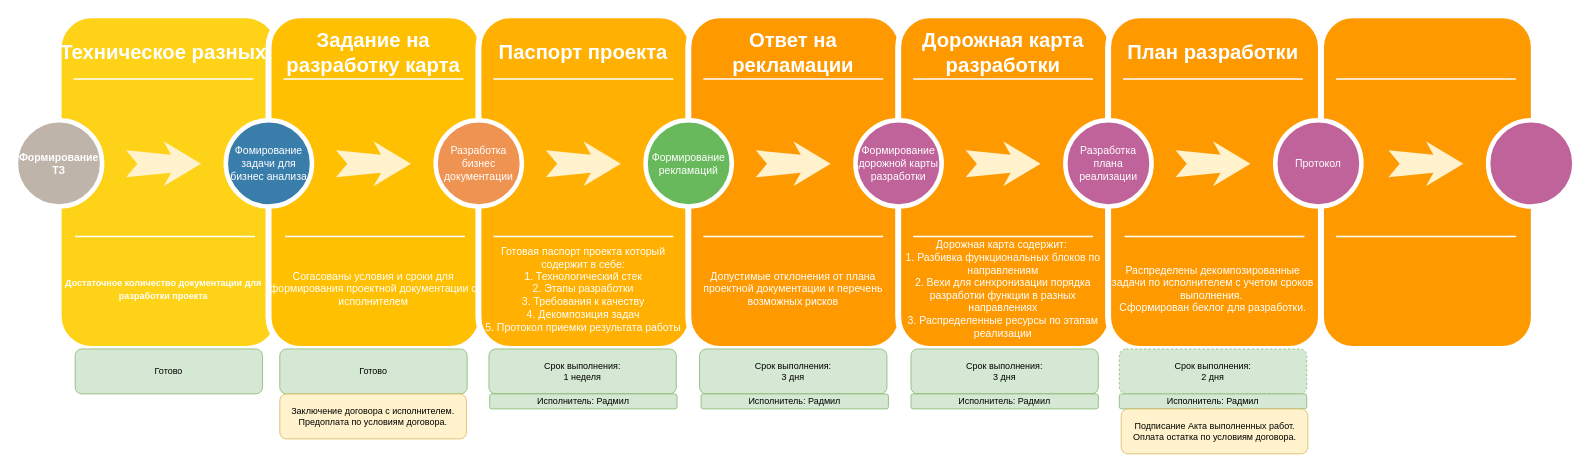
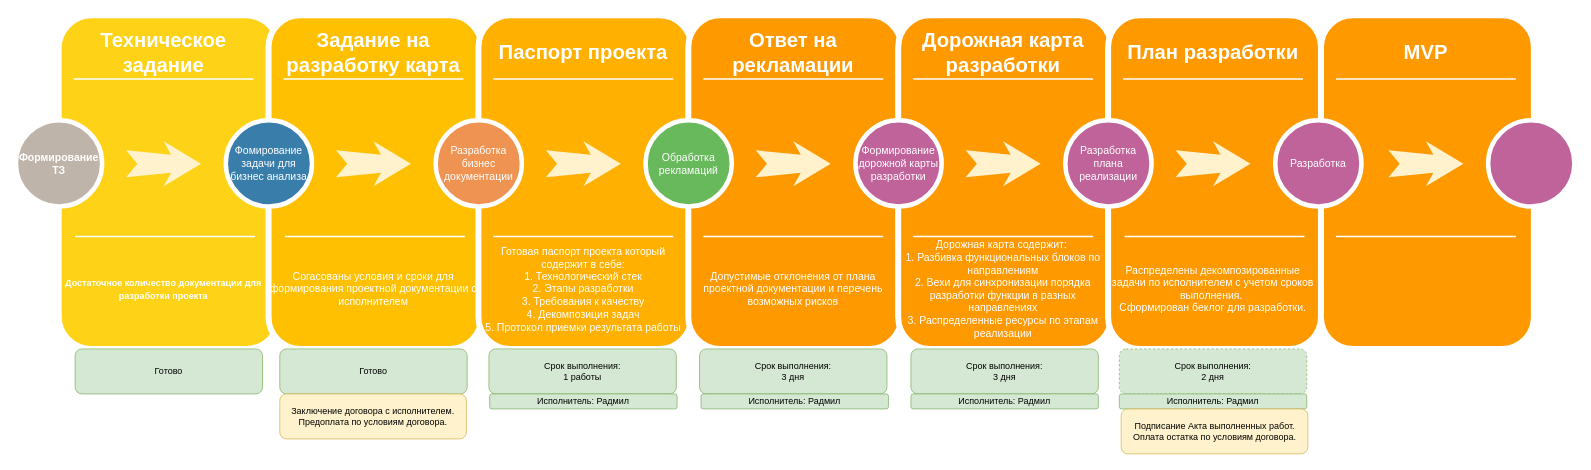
  <mxCell id="0" />
  <mxCell id="1" parent="0" />
  <mxCell id="2" value="" style="whiteSpace=wrap;html=1;rounded=1;shadow=0;strokeWidth=8;fontSize=20;align=center;fillColor=#FED217;strokeColor=#FFFFFF;" parent="1" vertex="1"><mxGeometry x="77" y="20" width="294" height="445" as="geometry" /></mxCell>
- <mxCell id="3" value="Техническое разных" style="text;html=1;strokeColor=none;fillColor=none;align=center;verticalAlign=middle;whiteSpace=wrap;rounded=0;shadow=0;fontSize=27;fontColor=#FFFFFF;fontStyle=1" parent="1" vertex="1"><mxGeometry x="77" y="40" width="280" height="60" as="geometry" /></mxCell>
+ <mxCell id="3" value="Техническое задание" style="text;html=1;strokeColor=none;fillColor=none;align=center;verticalAlign=middle;whiteSpace=wrap;rounded=0;shadow=0;fontSize=27;fontColor=#FFFFFF;fontStyle=1" parent="1" vertex="1"><mxGeometry x="77" y="40" width="280" height="60" as="geometry" /></mxCell>
  <mxCell id="4" value="&lt;b&gt;&lt;font style=&quot;font-size: 12px;&quot;&gt;Достаточное количество документации для разработки проекта&lt;/font&gt;&lt;/b&gt;" style="text;html=1;strokeColor=none;fillColor=none;align=center;verticalAlign=middle;whiteSpace=wrap;rounded=0;shadow=0;fontSize=14;fontColor=#FFFFFF;" parent="1" vertex="1"><mxGeometry x="77" y="340" width="280" height="90" as="geometry" /></mxCell>
  <mxCell id="5" value="" style="line;strokeWidth=2;html=1;rounded=0;shadow=0;fontSize=27;align=center;fillColor=none;strokeColor=#FFFFFF;" parent="1" vertex="1"><mxGeometry x="97" y="100" width="240" height="10" as="geometry" /></mxCell>
  <mxCell id="6" value="" style="line;strokeWidth=2;html=1;rounded=0;shadow=0;fontSize=27;align=center;fillColor=none;strokeColor=#FFFFFF;" parent="1" vertex="1"><mxGeometry x="99" y="310" width="240" height="10" as="geometry" /></mxCell>
  <mxCell id="7" value="&lt;b&gt;Формирование&lt;br&gt;ТЗ&lt;/b&gt;" style="ellipse;whiteSpace=wrap;html=1;rounded=0;shadow=0;strokeWidth=6;fontSize=14;align=center;fillColor=#BFB4A9;strokeColor=#FFFFFF;fontColor=#FFFFFF;" parent="1" vertex="1"><mxGeometry x="20" y="160" width="115" height="115" as="geometry" /></mxCell>
  <mxCell id="8" value="" style="html=1;shadow=0;dashed=0;align=center;verticalAlign=middle;shape=mxgraph.arrows2.stylisedArrow;dy=0.6;dx=40;notch=15;feather=0.4;rounded=0;strokeWidth=1;fontSize=27;strokeColor=none;fillColor=#fff2cc;" parent="1" vertex="1"><mxGeometry x="167" y="188" width="100" height="60" as="geometry" /></mxCell>
  <mxCell id="9" value="" style="whiteSpace=wrap;html=1;rounded=1;shadow=0;strokeWidth=8;fontSize=20;align=center;fillColor=#FFC001;strokeColor=#FFFFFF;" parent="1" vertex="1"><mxGeometry x="357" y="20" width="284" height="445" as="geometry" /></mxCell>
  <mxCell id="10" value="Задание на разработку карта" style="text;html=1;strokeColor=none;fillColor=none;align=center;verticalAlign=middle;whiteSpace=wrap;rounded=0;shadow=0;fontSize=27;fontColor=#FFFFFF;fontStyle=1" parent="1" vertex="1"><mxGeometry x="357" y="40" width="280" height="60" as="geometry" /></mxCell>
  <mxCell id="11" value="Согасованы условия и сроки для формирования проектной документации с исполнителем" style="text;html=1;strokeColor=none;fillColor=none;align=center;verticalAlign=middle;whiteSpace=wrap;rounded=0;shadow=0;fontSize=14;fontColor=#FFFFFF;" parent="1" vertex="1"><mxGeometry x="357" y="340" width="280" height="90" as="geometry" /></mxCell>
  <mxCell id="12" value="" style="line;strokeWidth=2;html=1;rounded=0;shadow=0;fontSize=27;align=center;fillColor=none;strokeColor=#FFFFFF;" parent="1" vertex="1"><mxGeometry x="377" y="100" width="240" height="10" as="geometry" /></mxCell>
  <mxCell id="13" value="" style="line;strokeWidth=2;html=1;rounded=0;shadow=0;fontSize=27;align=center;fillColor=none;strokeColor=#FFFFFF;" parent="1" vertex="1"><mxGeometry x="379" y="310" width="240" height="10" as="geometry" /></mxCell>
  <mxCell id="14" value="Фомирование задачи для бизнес анализа" style="ellipse;whiteSpace=wrap;html=1;rounded=0;shadow=0;strokeWidth=6;fontSize=14;align=center;fillColor=#397DAA;strokeColor=#FFFFFF;fontColor=#FFFFFF;" parent="1" vertex="1"><mxGeometry x="300" y="160" width="115" height="115" as="geometry" /></mxCell>
  <mxCell id="15" value="" style="html=1;shadow=0;dashed=0;align=center;verticalAlign=middle;shape=mxgraph.arrows2.stylisedArrow;dy=0.6;dx=40;notch=15;feather=0.4;rounded=0;strokeWidth=1;fontSize=27;strokeColor=none;fillColor=#fff2cc;" parent="1" vertex="1"><mxGeometry x="447" y="188" width="100" height="60" as="geometry" /></mxCell>
  <mxCell id="16" value="" style="whiteSpace=wrap;html=1;rounded=1;shadow=0;strokeWidth=8;fontSize=20;align=center;fillColor=#FFB001;strokeColor=#FFFFFF;" parent="1" vertex="1"><mxGeometry x="637" y="20" width="284" height="445" as="geometry" /></mxCell>
  <mxCell id="17" value="Паспорт проекта" style="text;html=1;strokeColor=none;fillColor=none;align=center;verticalAlign=middle;whiteSpace=wrap;rounded=0;shadow=0;fontSize=27;fontColor=#FFFFFF;fontStyle=1" parent="1" vertex="1"><mxGeometry x="637" y="40" width="280" height="60" as="geometry" /></mxCell>
  <mxCell id="18" value="Готовая паспорт проекта который содержит в себе:&lt;br&gt;1. Технологический стек&lt;br&gt;2. Этапы разработки&lt;br&gt;3. Требования к качеству&lt;br&gt;4. Декомпозиция задач&lt;br&gt;5. Протокол приемки результата работы" style="text;html=1;strokeColor=none;fillColor=none;align=center;verticalAlign=middle;whiteSpace=wrap;rounded=0;shadow=0;fontSize=14;fontColor=#FFFFFF;" parent="1" vertex="1"><mxGeometry x="637" y="340" width="280" height="90" as="geometry" /></mxCell>
  <mxCell id="19" value="" style="line;strokeWidth=2;html=1;rounded=0;shadow=0;fontSize=27;align=center;fillColor=none;strokeColor=#FFFFFF;" parent="1" vertex="1"><mxGeometry x="657" y="100" width="240" height="10" as="geometry" /></mxCell>
  <mxCell id="20" value="" style="line;strokeWidth=2;html=1;rounded=0;shadow=0;fontSize=27;align=center;fillColor=none;strokeColor=#FFFFFF;" parent="1" vertex="1"><mxGeometry x="657" y="310" width="240" height="10" as="geometry" /></mxCell>
  <mxCell id="21" value="Разработка бизнес документации" style="ellipse;whiteSpace=wrap;html=1;rounded=0;shadow=0;strokeWidth=6;fontSize=14;align=center;fillColor=#EF9353;strokeColor=#FFFFFF;fontColor=#FFFFFF;" parent="1" vertex="1"><mxGeometry x="580" y="160" width="115" height="115" as="geometry" /></mxCell>
  <mxCell id="22" value="" style="html=1;shadow=0;dashed=0;align=center;verticalAlign=middle;shape=mxgraph.arrows2.stylisedArrow;dy=0.6;dx=40;notch=15;feather=0.4;rounded=0;strokeWidth=1;fontSize=27;strokeColor=none;fillColor=#fff2cc;" parent="1" vertex="1"><mxGeometry x="727" y="188" width="100" height="60" as="geometry" /></mxCell>
  <mxCell id="23" value="" style="whiteSpace=wrap;html=1;rounded=1;shadow=0;strokeWidth=8;fontSize=20;align=center;fillColor=#FE9900;strokeColor=#FFFFFF;" parent="1" vertex="1"><mxGeometry x="917" y="20" width="284" height="445" as="geometry" /></mxCell>
  <mxCell id="24" value="Ответ на рекламации" style="text;html=1;strokeColor=none;fillColor=none;align=center;verticalAlign=middle;whiteSpace=wrap;rounded=0;shadow=0;fontSize=27;fontColor=#FFFFFF;fontStyle=1" parent="1" vertex="1"><mxGeometry x="917" y="40" width="280" height="60" as="geometry" /></mxCell>
  <mxCell id="25" value="Допустимые отклонения от плана проектной документации и перечень возможных рисков" style="text;html=1;strokeColor=none;fillColor=none;align=center;verticalAlign=middle;whiteSpace=wrap;rounded=0;shadow=0;fontSize=14;fontColor=#FFFFFF;" parent="1" vertex="1"><mxGeometry x="917" y="340" width="280" height="90" as="geometry" /></mxCell>
  <mxCell id="26" value="" style="line;strokeWidth=2;html=1;rounded=0;shadow=0;fontSize=27;align=center;fillColor=none;strokeColor=#FFFFFF;" parent="1" vertex="1"><mxGeometry x="937" y="100" width="240" height="10" as="geometry" /></mxCell>
  <mxCell id="27" value="" style="line;strokeWidth=2;html=1;rounded=0;shadow=0;fontSize=27;align=center;fillColor=none;strokeColor=#FFFFFF;" parent="1" vertex="1"><mxGeometry x="937" y="310" width="240" height="10" as="geometry" /></mxCell>
- <mxCell id="28" value="Формирование рекламаций" style="ellipse;whiteSpace=wrap;html=1;rounded=0;shadow=0;strokeWidth=6;fontSize=14;align=center;fillColor=#68B85C;strokeColor=#FFFFFF;fontColor=#FFFFFF;" parent="1" vertex="1"><mxGeometry x="860" y="160" width="115" height="115" as="geometry" /></mxCell>
+ <mxCell id="28" value="Обработка рекламаций" style="ellipse;whiteSpace=wrap;html=1;rounded=0;shadow=0;strokeWidth=6;fontSize=14;align=center;fillColor=#68B85C;strokeColor=#FFFFFF;fontColor=#FFFFFF;" parent="1" vertex="1"><mxGeometry x="860" y="160" width="115" height="115" as="geometry" /></mxCell>
  <mxCell id="29" value="" style="html=1;shadow=0;dashed=0;align=center;verticalAlign=middle;shape=mxgraph.arrows2.stylisedArrow;dy=0.6;dx=40;notch=15;feather=0.4;rounded=0;strokeWidth=1;fontSize=27;strokeColor=none;fillColor=#fff2cc;" parent="1" vertex="1"><mxGeometry x="1007" y="188" width="100" height="60" as="geometry" /></mxCell>
  <mxCell id="30" value="" style="whiteSpace=wrap;html=1;rounded=1;shadow=0;strokeWidth=8;fontSize=20;align=center;fillColor=#FE9900;strokeColor=#FFFFFF;" vertex="1" parent="1"><mxGeometry x="1197" y="20" width="284" height="445" as="geometry" /></mxCell>
  <mxCell id="31" value="Дорожная карта разработки" style="text;html=1;strokeColor=none;fillColor=none;align=center;verticalAlign=middle;whiteSpace=wrap;rounded=0;shadow=0;fontSize=27;fontColor=#FFFFFF;fontStyle=1" vertex="1" parent="1"><mxGeometry x="1197" y="40" width="280" height="60" as="geometry" /></mxCell>
  <mxCell id="32" value="Дорожная карта содержит:&amp;nbsp;&lt;br&gt;1. Разбивка функциональных блоков по направлениям&lt;div&gt;2. Вехи для синхронизации порядка разработки функции в разных направлениях&lt;br&gt;3. Распределенные ресурсы по этапам реализации&lt;/div&gt;" style="text;html=1;strokeColor=none;fillColor=none;align=center;verticalAlign=middle;whiteSpace=wrap;rounded=0;shadow=0;fontSize=14;fontColor=#FFFFFF;" vertex="1" parent="1"><mxGeometry x="1197" y="340" width="280" height="90" as="geometry" /></mxCell>
  <mxCell id="33" value="" style="line;strokeWidth=2;html=1;rounded=0;shadow=0;fontSize=27;align=center;fillColor=none;strokeColor=#FFFFFF;" vertex="1" parent="1"><mxGeometry x="1217" y="100" width="240" height="10" as="geometry" /></mxCell>
  <mxCell id="34" value="" style="line;strokeWidth=2;html=1;rounded=0;shadow=0;fontSize=27;align=center;fillColor=none;strokeColor=#FFFFFF;" vertex="1" parent="1"><mxGeometry x="1217" y="310" width="240" height="10" as="geometry" /></mxCell>
  <mxCell id="35" value="" style="html=1;shadow=0;dashed=0;align=center;verticalAlign=middle;shape=mxgraph.arrows2.stylisedArrow;dy=0.6;dx=40;notch=15;feather=0.4;rounded=0;strokeWidth=1;fontSize=27;strokeColor=none;fillColor=#fff2cc;" vertex="1" parent="1"><mxGeometry x="1287" y="188" width="100" height="60" as="geometry" /></mxCell>
  <mxCell id="36" value="Формирование дорожной карты разработки" style="ellipse;whiteSpace=wrap;html=1;rounded=0;shadow=0;strokeWidth=6;fontSize=14;align=center;fillColor=#BF639A;strokeColor=#FFFFFF;fontColor=#FFFFFF;" parent="1" vertex="1"><mxGeometry x="1140" y="160" width="115" height="115" as="geometry" /></mxCell>
  <mxCell id="37" value="" style="whiteSpace=wrap;html=1;rounded=1;shadow=0;strokeWidth=8;fontSize=20;align=center;fillColor=#FE9900;strokeColor=#FFFFFF;" vertex="1" parent="1"><mxGeometry x="1477" y="20" width="284" height="445" as="geometry" /></mxCell>
  <mxCell id="38" value="План разработки" style="text;html=1;strokeColor=none;fillColor=none;align=center;verticalAlign=middle;whiteSpace=wrap;rounded=0;shadow=0;fontSize=27;fontColor=#FFFFFF;fontStyle=1" vertex="1" parent="1"><mxGeometry x="1477" y="40" width="280" height="60" as="geometry" /></mxCell>
  <mxCell id="39" value="Распределены декомпозированные задачи по исполнителем с учетом сроков выполнения.&amp;nbsp;&lt;br&gt;Сформирован беклог для разработки." style="text;html=1;strokeColor=none;fillColor=none;align=center;verticalAlign=middle;whiteSpace=wrap;rounded=0;shadow=0;fontSize=14;fontColor=#FFFFFF;" vertex="1" parent="1"><mxGeometry x="1477" y="340" width="280" height="90" as="geometry" /></mxCell>
  <mxCell id="40" value="" style="line;strokeWidth=2;html=1;rounded=0;shadow=0;fontSize=27;align=center;fillColor=none;strokeColor=#FFFFFF;" vertex="1" parent="1"><mxGeometry x="1497" y="100" width="240" height="10" as="geometry" /></mxCell>
  <mxCell id="41" value="" style="line;strokeWidth=2;html=1;rounded=0;shadow=0;fontSize=27;align=center;fillColor=none;strokeColor=#FFFFFF;" vertex="1" parent="1"><mxGeometry x="1499" y="310" width="240" height="10" as="geometry" /></mxCell>
  <mxCell id="42" value="" style="html=1;shadow=0;dashed=0;align=center;verticalAlign=middle;shape=mxgraph.arrows2.stylisedArrow;dy=0.6;dx=40;notch=15;feather=0.4;rounded=0;strokeWidth=1;fontSize=27;strokeColor=none;fillColor=#fff2cc;" vertex="1" parent="1"><mxGeometry x="1567" y="188" width="100" height="60" as="geometry" /></mxCell>
  <mxCell id="43" value="Разработка плана реализации" style="ellipse;whiteSpace=wrap;html=1;rounded=0;shadow=0;strokeWidth=6;fontSize=14;align=center;fillColor=#BF639A;strokeColor=#FFFFFF;fontColor=#FFFFFF;" vertex="1" parent="1"><mxGeometry x="1420" y="160" width="115" height="115" as="geometry" /></mxCell>
  <mxCell id="44" value="&lt;div&gt;&lt;br&gt;&lt;/div&gt;&lt;div&gt;&lt;br&gt;&lt;/div&gt;&lt;div&gt;&lt;br&gt;&lt;/div&gt;&lt;div&gt;&lt;br&gt;&lt;/div&gt;&lt;div&gt;&lt;br&gt;&lt;/div&gt;&lt;div&gt;&lt;br&gt;&lt;/div&gt;&lt;div&gt;&lt;br&gt;&lt;/div&gt;&lt;div&gt;&lt;br&gt;&lt;/div&gt;&lt;div&gt;&lt;br&gt;&lt;/div&gt;" style="whiteSpace=wrap;html=1;rounded=1;shadow=0;strokeWidth=8;fontSize=20;align=center;fillColor=#FE9900;strokeColor=#FFFFFF;" vertex="1" parent="1"><mxGeometry x="1761" y="20" width="284" height="445" as="geometry" /></mxCell>
+ <mxCell id="45" value="MVP" style="text;html=1;strokeColor=none;fillColor=none;align=center;verticalAlign=middle;whiteSpace=wrap;rounded=0;shadow=0;fontSize=27;fontColor=#FFFFFF;fontStyle=1" vertex="1" parent="1"><mxGeometry x="1761" y="40" width="280" height="60" as="geometry" /></mxCell>
  <mxCell id="46" value="" style="line;strokeWidth=2;html=1;rounded=0;shadow=0;fontSize=27;align=center;fillColor=none;strokeColor=#FFFFFF;" vertex="1" parent="1"><mxGeometry x="1781" y="100" width="240" height="10" as="geometry" /></mxCell>
  <mxCell id="47" value="" style="line;strokeWidth=2;html=1;rounded=0;shadow=0;fontSize=27;align=center;fillColor=none;strokeColor=#FFFFFF;" vertex="1" parent="1"><mxGeometry x="1781" y="310" width="240" height="10" as="geometry" /></mxCell>
  <mxCell id="48" value="" style="html=1;shadow=0;dashed=0;align=center;verticalAlign=middle;shape=mxgraph.arrows2.stylisedArrow;dy=0.6;dx=40;notch=15;feather=0.4;rounded=0;strokeWidth=1;fontSize=27;strokeColor=none;fillColor=#fff2cc;" vertex="1" parent="1"><mxGeometry x="1851" y="188" width="100" height="60" as="geometry" /></mxCell>
- <mxCell id="49" value="Протокол" style="ellipse;whiteSpace=wrap;html=1;rounded=0;shadow=0;strokeWidth=6;fontSize=14;align=center;fillColor=#BF639A;strokeColor=#FFFFFF;fontColor=#FFFFFF;" vertex="1" parent="1"><mxGeometry x="1700" y="160" width="115" height="115" as="geometry" /></mxCell>
+ <mxCell id="49" value="Разработка" style="ellipse;whiteSpace=wrap;html=1;rounded=0;shadow=0;strokeWidth=6;fontSize=14;align=center;fillColor=#BF639A;strokeColor=#FFFFFF;fontColor=#FFFFFF;" vertex="1" parent="1"><mxGeometry x="1700" y="160" width="115" height="115" as="geometry" /></mxCell>
  <mxCell id="50" value="" style="ellipse;whiteSpace=wrap;html=1;rounded=0;shadow=0;strokeWidth=6;fontSize=14;align=center;fillColor=#BF639A;strokeColor=#FFFFFF;fontColor=#FFFFFF;" vertex="1" parent="1"><mxGeometry x="1984" y="160" width="115" height="115" as="geometry" /></mxCell>
- <mxCell id="51" value="Срок выполнения:&lt;br&gt;1 неделя" style="rounded=1;whiteSpace=wrap;html=1;fillColor=#d5e8d4;strokeColor=#82b366;" vertex="1" parent="1"><mxGeometry x="651" y="465" width="250" height="60" as="geometry" /></mxCell>
+ <mxCell id="51" value="Срок выполнения:&lt;br&gt;1 работы" style="rounded=1;whiteSpace=wrap;html=1;fillColor=#d5e8d4;strokeColor=#82b366;" vertex="1" parent="1"><mxGeometry x="651" y="465" width="250" height="60" as="geometry" /></mxCell>
  <mxCell id="52" value="Срок выполнения:&lt;br&gt;3 дня" style="rounded=1;whiteSpace=wrap;html=1;fillColor=#d5e8d4;strokeColor=#82b366;" vertex="1" parent="1"><mxGeometry x="932" y="465" width="250" height="60" as="geometry" /></mxCell>
  <mxCell id="53" value="Готово" style="rounded=1;whiteSpace=wrap;html=1;fillColor=#d5e8d4;strokeColor=#82b366;" vertex="1" parent="1"><mxGeometry x="372" y="465" width="250" height="60" as="geometry" /></mxCell>
  <mxCell id="54" value="Готово" style="rounded=1;whiteSpace=wrap;html=1;fillColor=#d5e8d4;strokeColor=#82b366;" vertex="1" parent="1"><mxGeometry x="99" y="465" width="250" height="60" as="geometry" /></mxCell>
  <mxCell id="55" value="Срок выполнения:&lt;br&gt;3 дня" style="rounded=1;whiteSpace=wrap;html=1;fillColor=#d5e8d4;strokeColor=#82b366;" vertex="1" parent="1"><mxGeometry x="1214" y="465" width="250" height="60" as="geometry" /></mxCell>
  <mxCell id="56" value="Срок выполнения:&lt;br&gt;2 дня" style="rounded=1;whiteSpace=wrap;html=1;fillColor=#d5e8d4;strokeColor=#82b366;dashed=1;" vertex="1" parent="1"><mxGeometry x="1492" y="465" width="250" height="60" as="geometry" /></mxCell>
  <mxCell id="57" value="Исполнитель: Радмил" style="rounded=1;whiteSpace=wrap;html=1;fillColor=#d5e8d4;strokeColor=#82b366;" vertex="1" parent="1"><mxGeometry x="652" y="525" width="250" height="20" as="geometry" /></mxCell>
  <mxCell id="58" value="Исполнитель: Радмил" style="rounded=1;whiteSpace=wrap;html=1;fillColor=#d5e8d4;strokeColor=#82b366;" vertex="1" parent="1"><mxGeometry x="934" y="525" width="250" height="20" as="geometry" /></mxCell>
  <mxCell id="59" value="Исполнитель: Радмил" style="rounded=1;whiteSpace=wrap;html=1;fillColor=#d5e8d4;strokeColor=#82b366;" vertex="1" parent="1"><mxGeometry x="1214" y="525" width="250" height="20" as="geometry" /></mxCell>
  <mxCell id="60" value="Исполнитель: Радмил" style="rounded=1;whiteSpace=wrap;html=1;fillColor=#d5e8d4;strokeColor=#82b366;" vertex="1" parent="1"><mxGeometry x="1492" y="525" width="250" height="20" as="geometry" /></mxCell>
  <mxCell id="61" value="Заключение договора с исполнителем.&lt;br&gt;Предоплата по условиям договора." style="rounded=1;whiteSpace=wrap;html=1;fillColor=#fff2cc;strokeColor=#d6b656;" vertex="1" parent="1"><mxGeometry x="372" y="525" width="249" height="60" as="geometry" /></mxCell>
  <mxCell id="62" value="Подписание Акта выполненных работ.&lt;br&gt;Оплата остатка по условиям договора." style="rounded=1;whiteSpace=wrap;html=1;fillColor=#fff2cc;strokeColor=#d6b656;" vertex="1" parent="1"><mxGeometry x="1494.5" y="545" width="249" height="60" as="geometry" /></mxCell>
